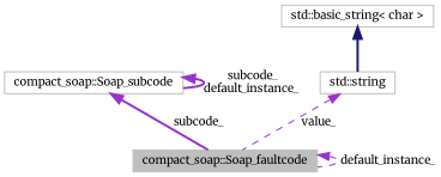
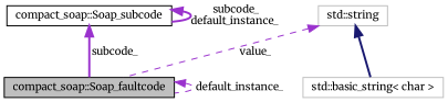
  digraph {
    fontname=Merriweather
    node [color=black fillcolor=white fontname=Merriweather fontsize=10 shape=record style=filled]
    edge [color=darkorchid3 dir=back fontname=Merriweather fontsize=10 labelfontname=Helvetica labelfontsize=10 style=bold]
-   n1 [color=grey75 fillcolor=grey75 fontcolor=black height=0.2 label="compact_soap::Soap_faultcode" width=0.4]
-   n2 [color=grey75 height=0.2 label="compact_soap::Soap_subcode" width=0.4]
+   n1 [fillcolor=grey75 fontcolor=black height=0.2 label="compact_soap::Soap_faultcode" width=0.4]
+   n2 [height=0.2 label="compact_soap::Soap_subcode" width=0.4]
    n3 [color=grey75 height=0.2 label="std::string" width=0.4]
    n4 [color=grey75 height=0.2 label="std::basic_string\< char \>" width=0.4]
    n1 -> n1 [label=" default_instance_" style=dashed]
    n2 -> n1 [label=" subcode_"]
    n2 -> n2 [label=" subcode_\ndefault_instance_"]
    n3 -> n1 [label=" value_" style=dashed]
-   n4 -> n3 [color=midnightblue]
+   n3 -> n4 [color=midnightblue]
  }
